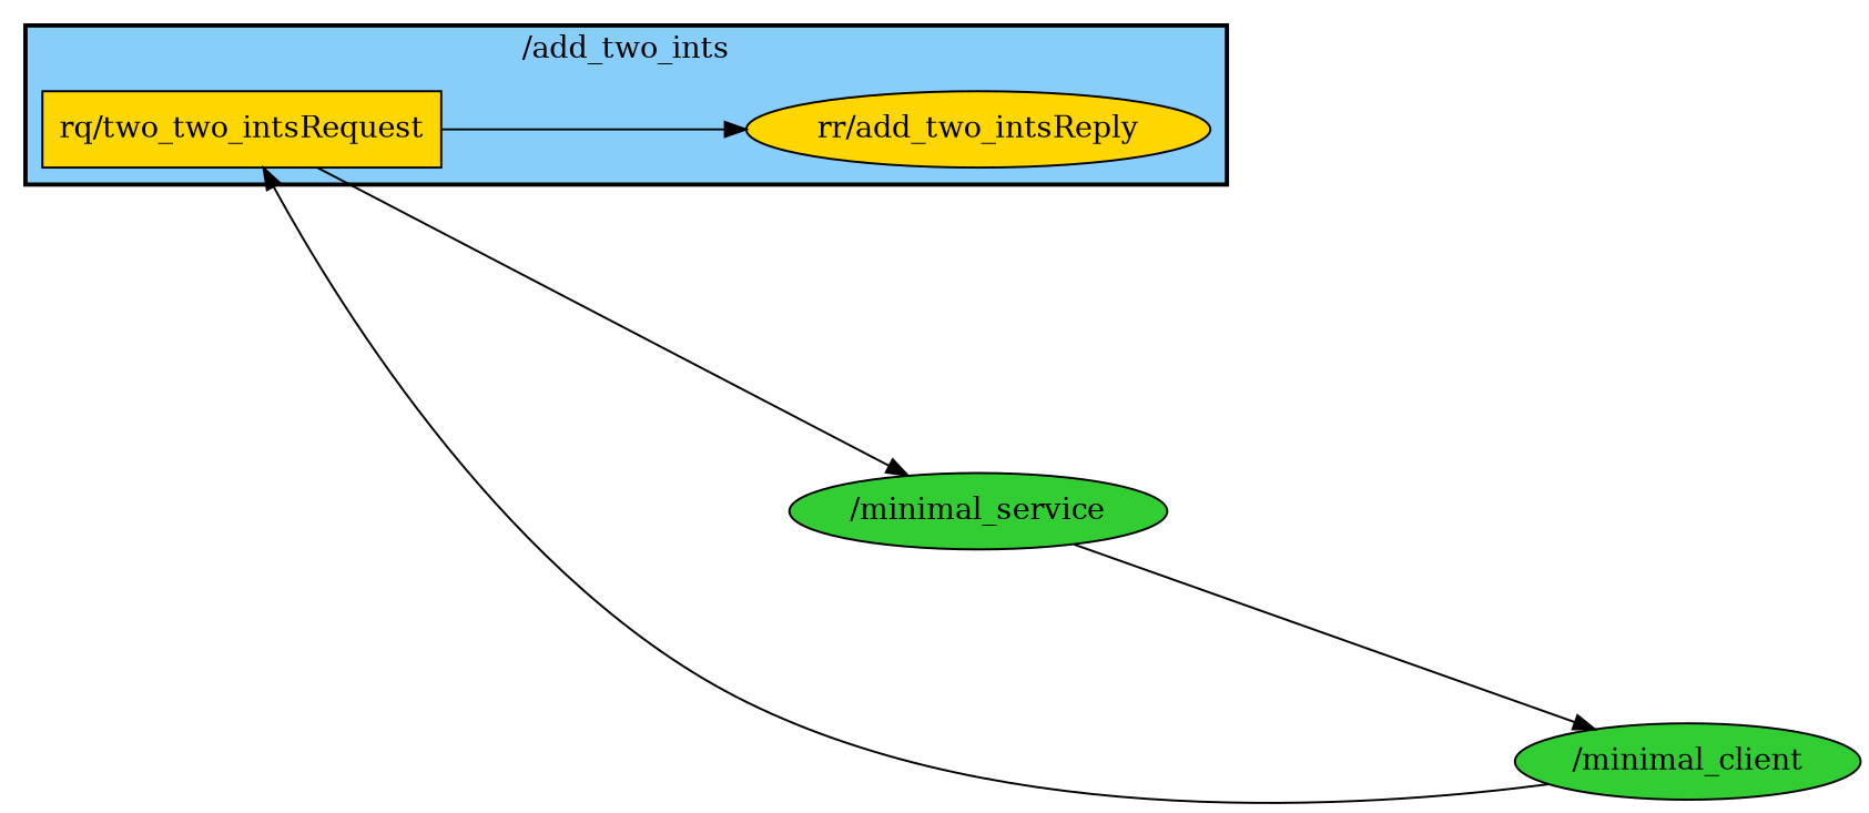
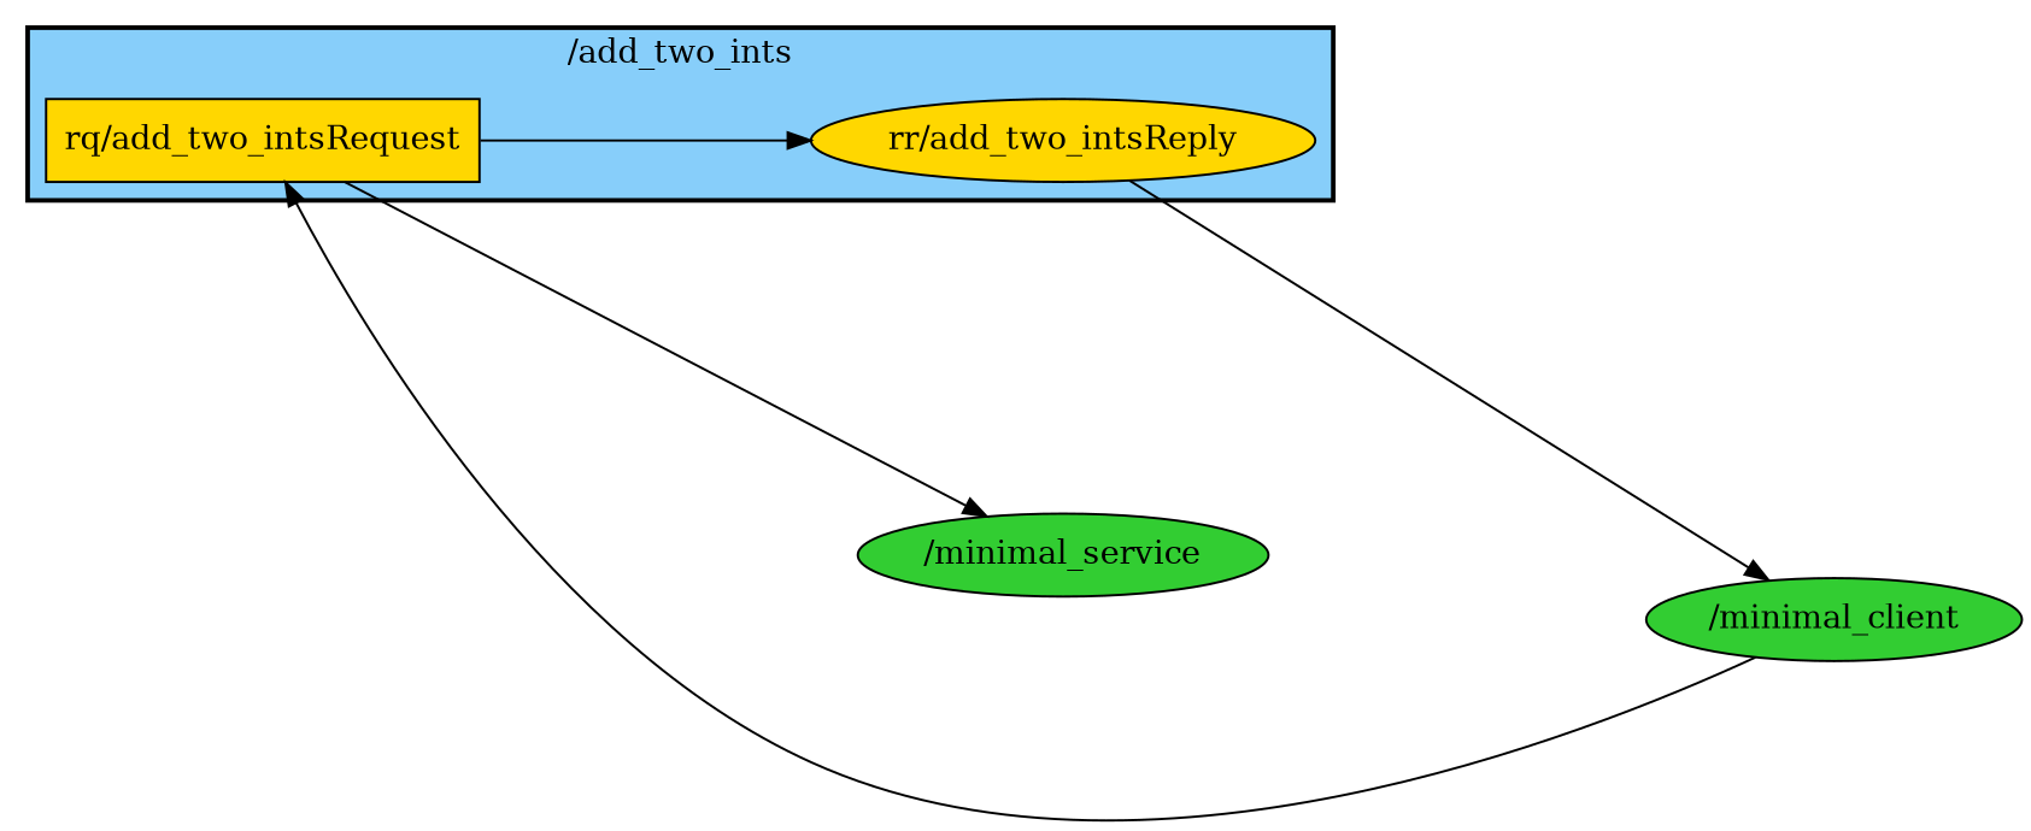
  digraph {
    nodesep=2
    rankdir=LR
    ranksep=2
    node [fillcolor=gold style=filled]
-   "rq/add_two_intsRequest" [shape=box label="rq/two_two_intsRequest"]
+   "rq/add_two_intsRequest" [shape=box]
    "rr/add_two_intsReply" [shape=ellipse]
    "/minimal_service" [fillcolor=limegreen]
    "/minimal_client" [fillcolor=limegreen]
    subgraph cluster_1 {
      fillcolor=lightskyblue
      label="/add_two_ints"
      penwidth=2
      style=filled
      "rq/add_two_intsRequest"
      "rr/add_two_intsReply"
    }
    subgraph cluster_2 {
      fillcolor=lightskyblue
      label="/add_two_ints"
      penwidth=2
      style=filled
    }
    "rq/add_two_intsRequest" -> "rr/add_two_intsReply"
    "rq/add_two_intsRequest" -> "/minimal_service"
-   "/minimal_service" -> "/minimal_client"
+   "rr/add_two_intsReply" -> "/minimal_client"
    "/minimal_client" -> "rq/add_two_intsRequest"
  }
